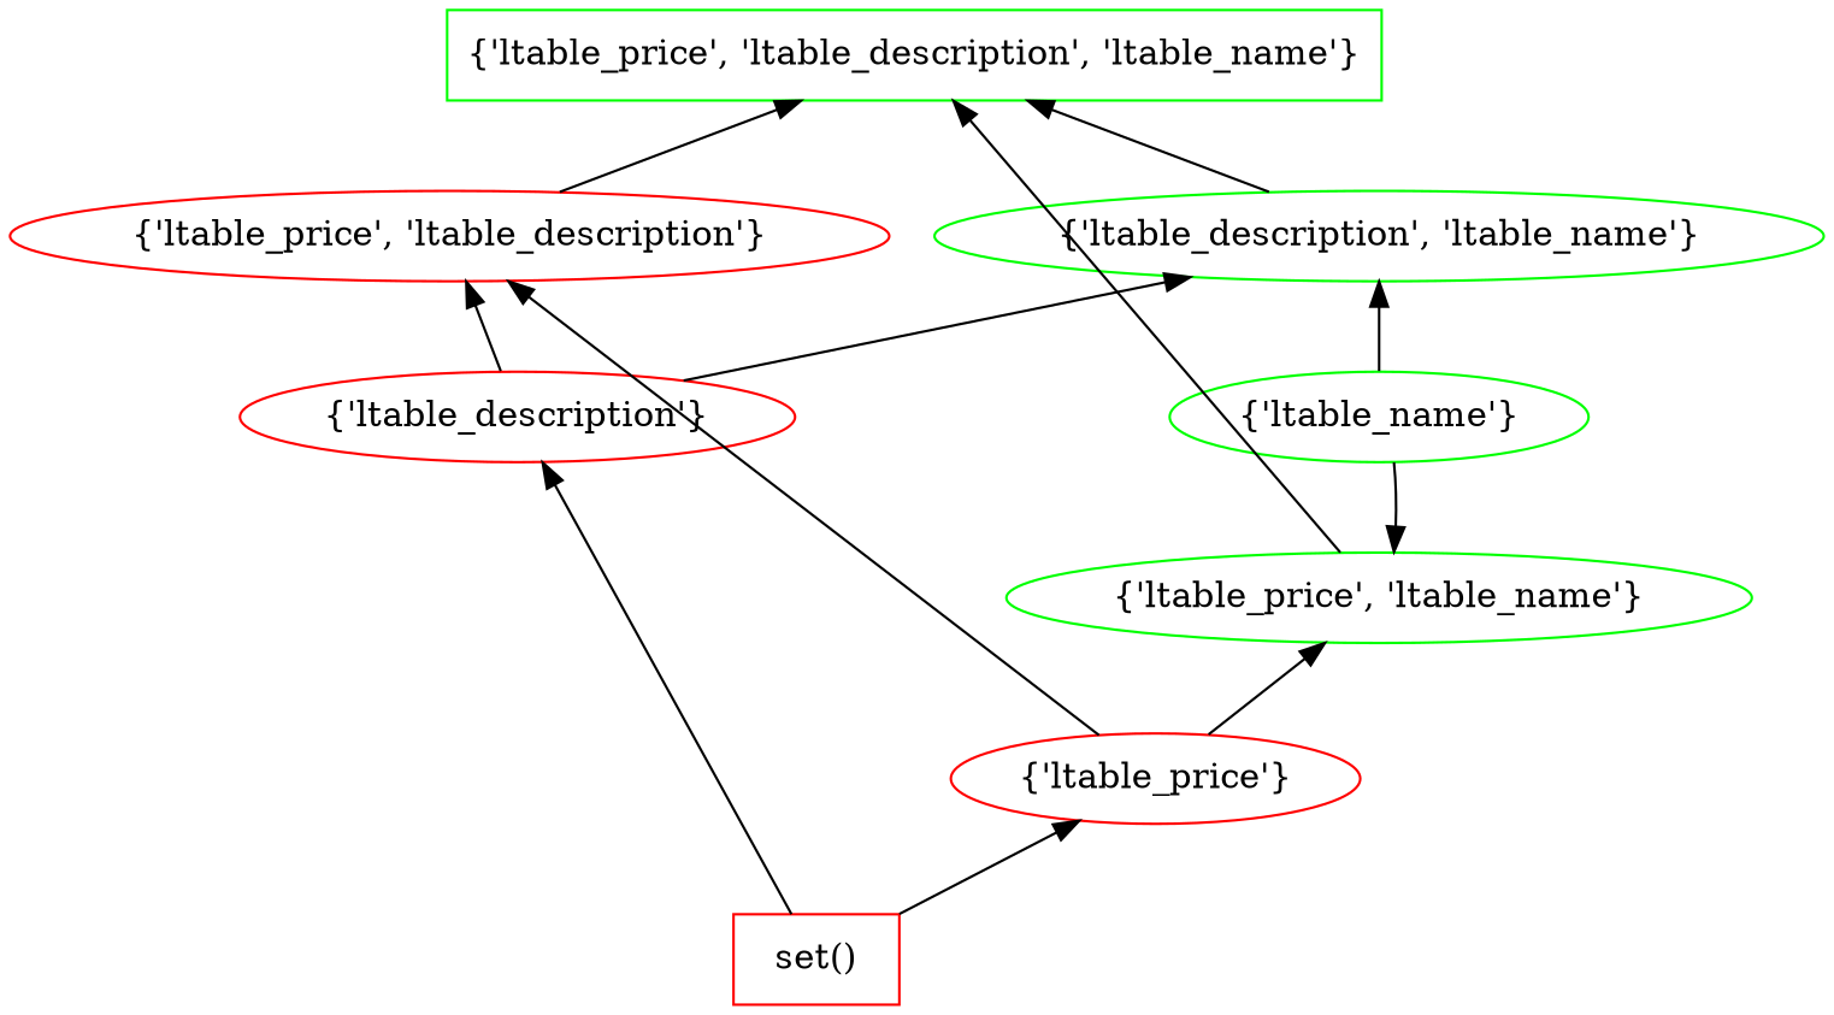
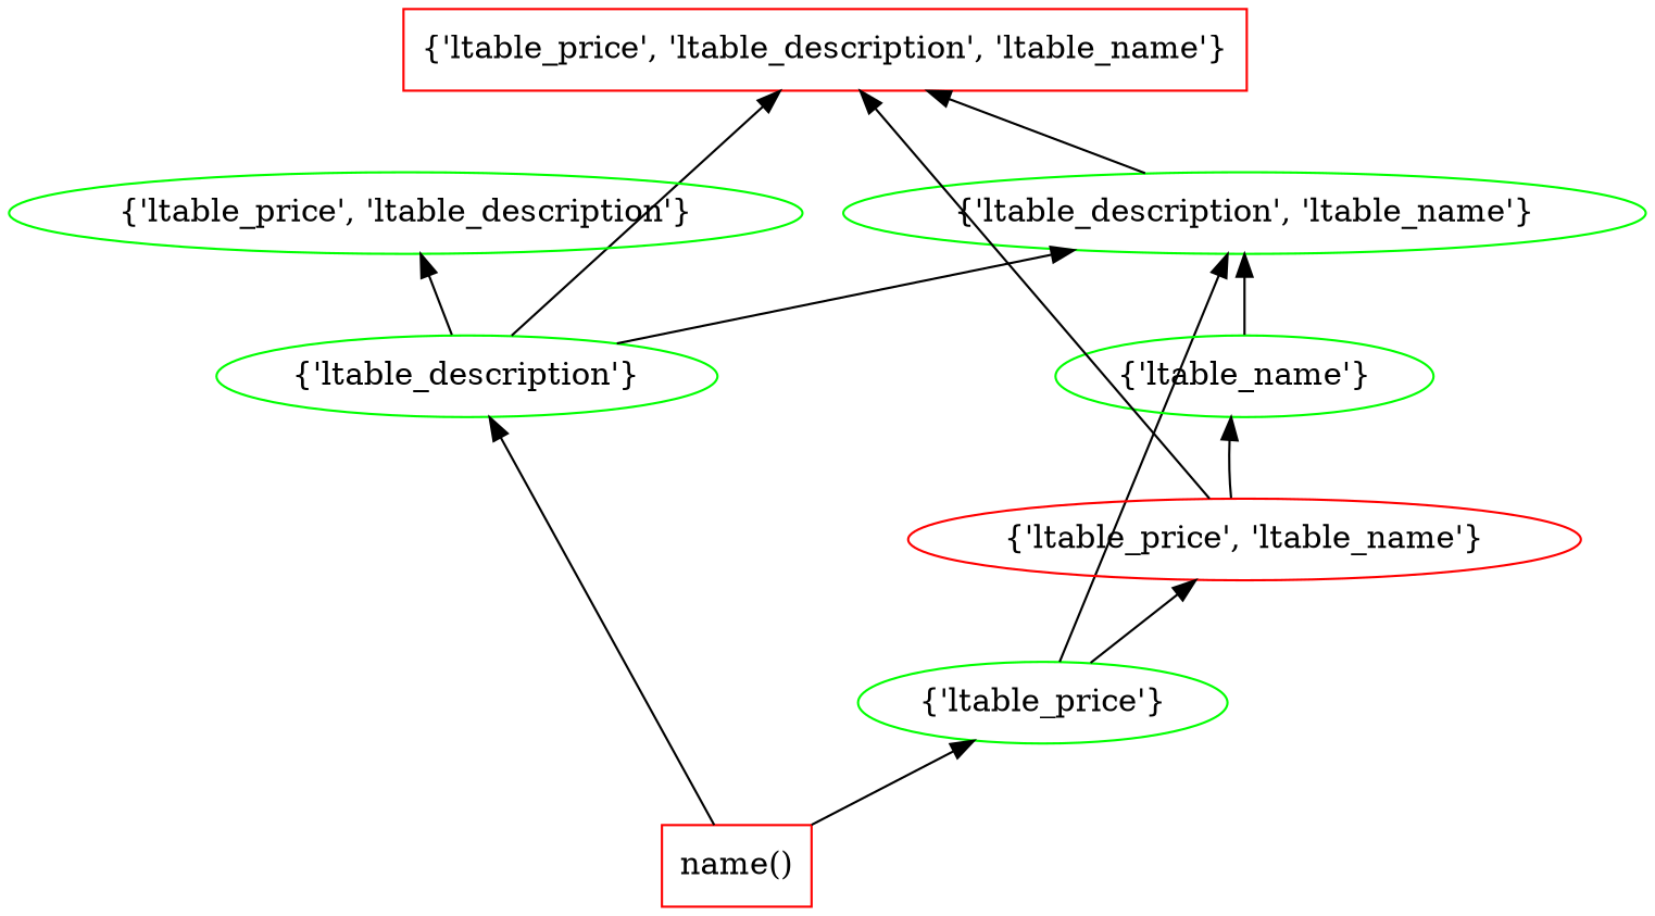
  digraph {
    rankdir=BT
    splines=line
    node [color=green]
-   "{'ltable_price', 'ltable_description', 'ltable_name'}" [shape=box]
-   "set()" [color=red shape=box]
-   "{'ltable_description'}" [color=red]
-   "{'ltable_price'}" [color=red]
+   "{'ltable_price', 'ltable_description', 'ltable_name'}" [color=red shape=box]
+   "set()" [color=red shape=box label="name()"]
+   "{'ltable_description'}"
+   "{'ltable_price'}"
    "{'ltable_name'}"
    "{'ltable_description', 'ltable_name'}"
-   "{'ltable_price', 'ltable_name'}"
-   "{'ltable_price', 'ltable_description'}" [color=red]
+   "{'ltable_price', 'ltable_name'}" [color=red]
+   "{'ltable_price', 'ltable_description'}"
    "set()" -> "{'ltable_description'}"
    "set()" -> "{'ltable_price'}"
    "{'ltable_description'}" -> "{'ltable_description', 'ltable_name'}"
    "{'ltable_description'}" -> "{'ltable_price', 'ltable_description'}"
    "{'ltable_price'}" -> "{'ltable_price', 'ltable_name'}"
-   "{'ltable_price'}" -> "{'ltable_price', 'ltable_description'}"
+   "{'ltable_price'}" -> "{'ltable_description', 'ltable_name'}"
    "{'ltable_name'}" -> "{'ltable_description', 'ltable_name'}"
-   "{'ltable_name'}" -> "{'ltable_price', 'ltable_name'}"
+   "{'ltable_price', 'ltable_name'}" -> "{'ltable_name'}"
    "{'ltable_description', 'ltable_name'}" -> "{'ltable_price', 'ltable_description', 'ltable_name'}"
    "{'ltable_price', 'ltable_name'}" -> "{'ltable_price', 'ltable_description', 'ltable_name'}"
-   "{'ltable_price', 'ltable_description'}" -> "{'ltable_price', 'ltable_description', 'ltable_name'}"
+   "{'ltable_description'}" -> "{'ltable_price', 'ltable_description', 'ltable_name'}"
  }
